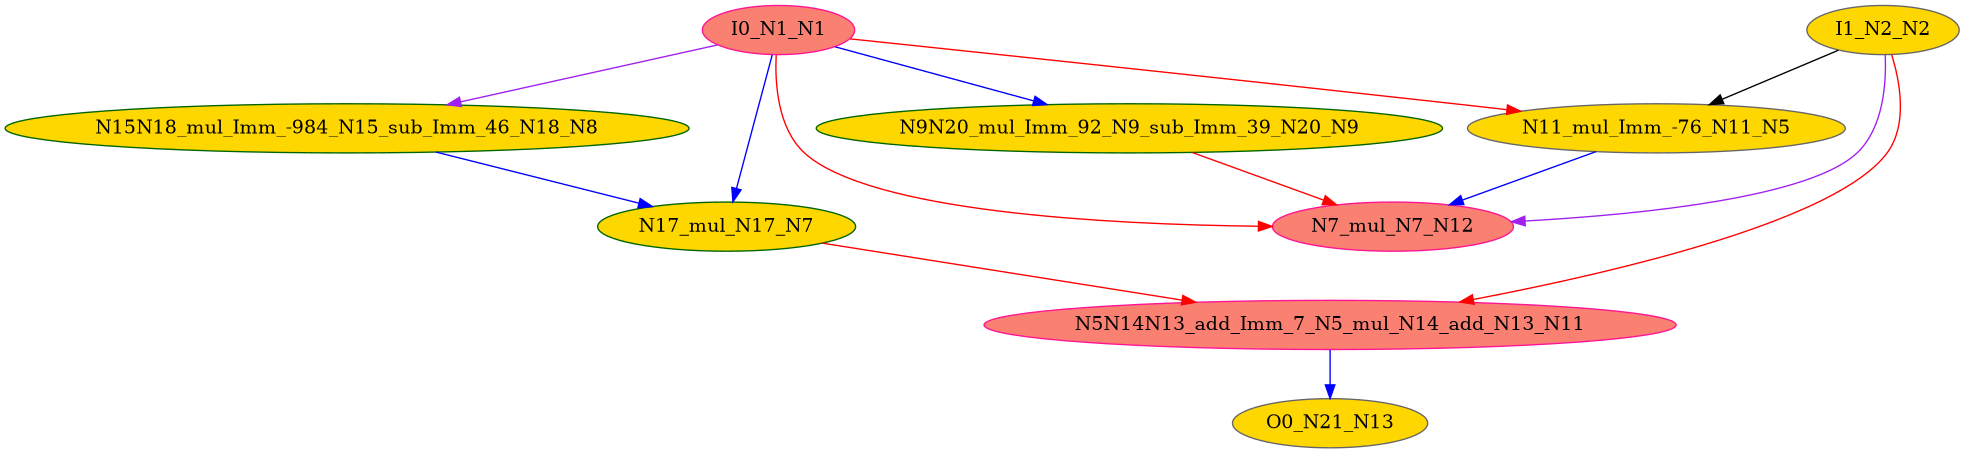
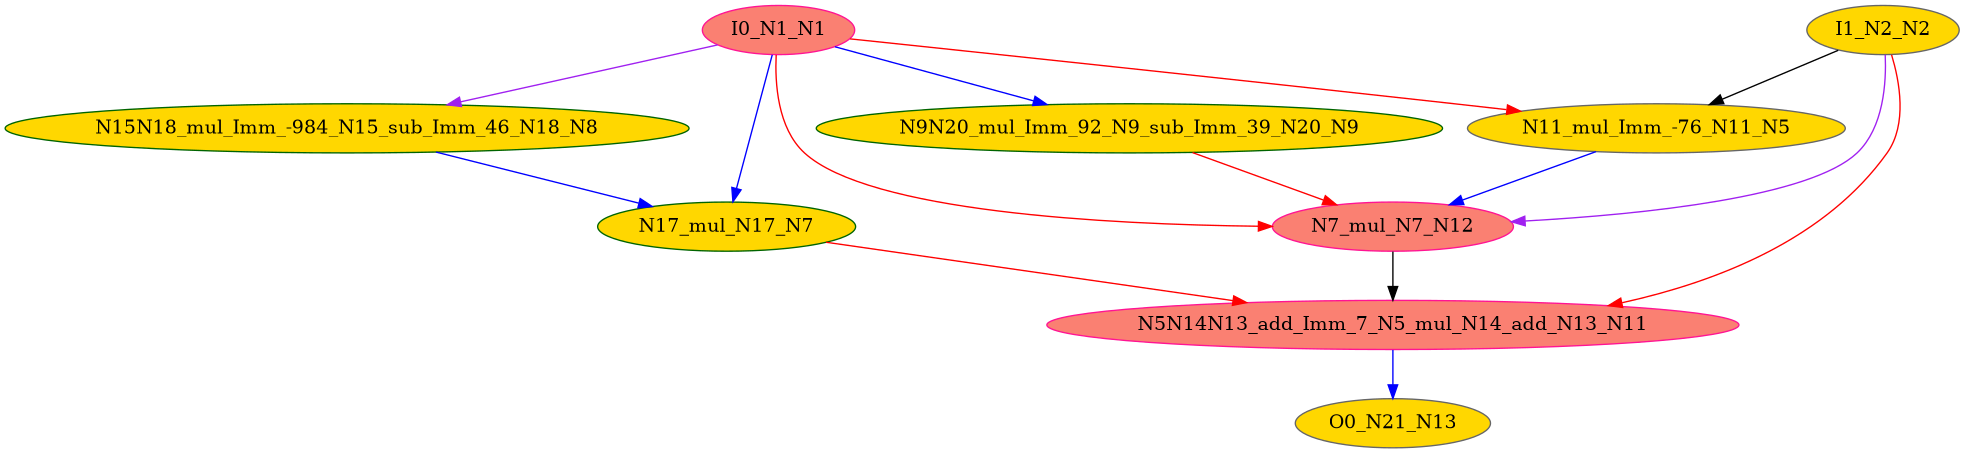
  digraph {
    node [color=deeppink fillcolor=gold ntype=operation style=filled]
    edge [color=blue]
    n1 [fillcolor=salmon label=N7_mul_N7_N12]
    n2 [fillcolor=salmon label=N5N14N13_add_Imm_7_N5_mul_N14_add_N13_N11]
    n3 [color=gray40 label=O0_N21_N13 ntype=outvar]
    n4 [color=darkgreen label="N15N18_mul_Imm_-984_N15_sub_Imm_46_N18_N8"]
    n5 [color=darkgreen label=N17_mul_N17_N7]
    n6 [color=darkgreen label=N9N20_mul_Imm_92_N9_sub_Imm_39_N20_N9]
    n7 [fillcolor=salmon label=I0_N1_N1 ntype=invar]
    n8 [color=gray40 label="N11_mul_Imm_-76_N11_N5"]
    n9 [color=gray40 label=I1_N2_N2 ntype=invar]
+   n1 -> n2 [color=black]
    n2 -> n3
    n4 -> n5
    n5 -> n2 [color=red]
    n6 -> n1 [color=red]
    n7 -> n1 [color=red]
    n7 -> n4 [color=purple]
    n7 -> n5
    n7 -> n6
    n7 -> n8 [color=red]
    n8 -> n1
    n9 -> n1 [color=purple]
    n9 -> n2 [color=red]
    n9 -> n8 [color=black]
  }
